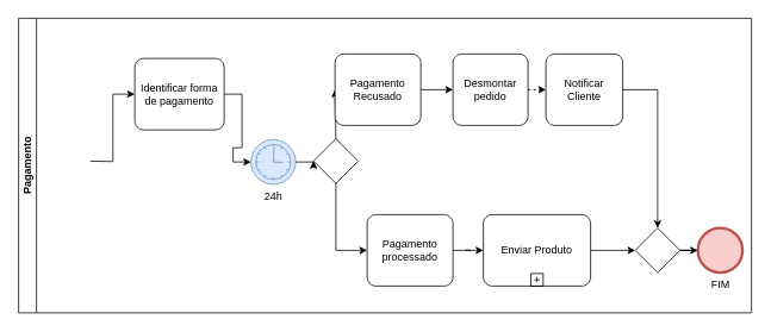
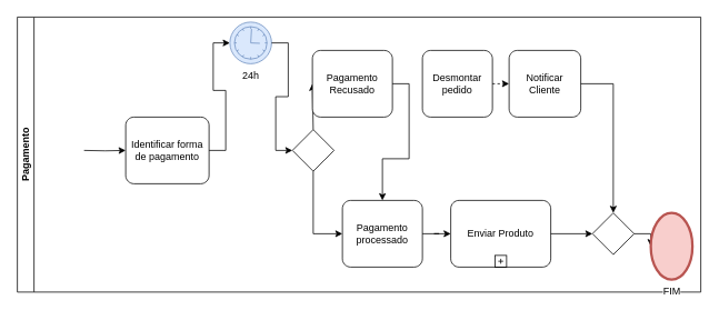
  <mxCell id="0" />
  <mxCell id="1" parent="0" />
  <mxCell id="2" value="Pagamento" style="swimlane;startSize=20;horizontal=0;html=1;whiteSpace=wrap;" vertex="1" parent="1"><mxGeometry y="20" width="820" height="330" as="geometry" x="20" /></mxCell>
- <mxCell id="3" value="Identificar forma de pagamento" style="points=[[0.25,0,0],[0.5,0,0],[0.75,0,0],[1,0.25,0],[1,0.5,0],[1,0.75,0],[0.75,1,0],[0.5,1,0],[0.25,1,0],[0,0.75,0],[0,0.5,0],[0,0.25,0]];shape=mxgraph.bpmn.task;whiteSpace=wrap;rectStyle=rounded;size=10;html=1;container=1;expand=0;collapsible=0;taskMarker=abstract;" vertex="1" parent="2"><mxGeometry x="130" y="45" width="100" height="80" as="geometry" /></mxCell>
- <mxCell id="4" value="24h" style="points=[[0.145,0.145,0],[0.5,0,0],[0.855,0.145,0],[1,0.5,0],[0.855,0.855,0],[0.5,1,0],[0.145,0.855,0],[0,0.5,0]];shape=mxgraph.bpmn.event;html=1;verticalLabelPosition=bottom;labelBackgroundColor=#ffffff;verticalAlign=top;align=center;perimeter=ellipsePerimeter;outlineConnect=0;aspect=fixed;outline=standard;symbol=timer;fillColor=#dae8fc;strokeColor=#6c8ebf;" vertex="1" parent="2"><mxGeometry x="260" y="136" width="50" height="50" as="geometry" /></mxCell>
+ <mxCell id="3" value="Identificar forma de pagamento" style="points=[[0.25,0,0],[0.5,0,0],[0.75,0,0],[1,0.25,0],[1,0.5,0],[1,0.75,0],[0.75,1,0],[0.5,1,0],[0.25,1,0],[0,0.75,0],[0,0.5,0],[0,0.25,0]];shape=mxgraph.bpmn.task;whiteSpace=wrap;rectStyle=rounded;size=10;html=1;container=1;expand=0;collapsible=0;taskMarker=abstract;" vertex="1" parent="2"><mxGeometry x="130" y="120" width="100" height="80" as="geometry" /></mxCell>
+ <mxCell id="4" value="24h" style="points=[[0.145,0.145,0],[0.5,0,0],[0.855,0.145,0],[1,0.5,0],[0.855,0.855,0],[0.5,1,0],[0.145,0.855,0],[0,0.5,0]];shape=mxgraph.bpmn.event;html=1;verticalLabelPosition=bottom;labelBackgroundColor=#ffffff;verticalAlign=top;align=center;perimeter=ellipsePerimeter;outlineConnect=0;aspect=fixed;outline=standard;symbol=timer;fillColor=#dae8fc;strokeColor=#6c8ebf;" vertex="1" parent="2"><mxGeometry x="255" y="6" width="50" height="50" as="geometry" /></mxCell>
  <mxCell id="5" style="edgeStyle=orthogonalEdgeStyle;rounded=0;orthogonalLoop=1;jettySize=auto;html=1;entryX=0;entryY=0.5;entryDx=0;entryDy=0;entryPerimeter=0;" edge="1" parent="2" target="3"><mxGeometry relative="1" as="geometry"><mxPoint x="80" y="160.0" as="sourcePoint" /></mxGeometry></mxCell>
  <mxCell id="6" value="Pagamento processado" style="points=[[0.25,0,0],[0.5,0,0],[0.75,0,0],[1,0.25,0],[1,0.5,0],[1,0.75,0],[0.75,1,0],[0.5,1,0],[0.25,1,0],[0,0.75,0],[0,0.5,0],[0,0.25,0]];shape=mxgraph.bpmn.task;whiteSpace=wrap;rectStyle=rounded;size=10;html=1;container=1;expand=0;collapsible=0;taskMarker=abstract;" vertex="1" parent="2"><mxGeometry x="390" y="220" width="96" height="80" as="geometry" /></mxCell>
  <mxCell id="7" value="" style="points=[[0.25,0.25,0],[0.5,0,0],[0.75,0.25,0],[1,0.5,0],[0.75,0.75,0],[0.5,1,0],[0.25,0.75,0],[0,0.5,0]];shape=mxgraph.bpmn.gateway2;html=1;verticalLabelPosition=bottom;labelBackgroundColor=#ffffff;verticalAlign=top;align=center;perimeter=rhombusPerimeter;outlineConnect=0;outline=none;symbol=none;" vertex="1" parent="2"><mxGeometry x="330" y="135" width="50" height="50" as="geometry" /></mxCell>
  <mxCell id="8" style="edgeStyle=orthogonalEdgeStyle;rounded=0;orthogonalLoop=1;jettySize=auto;html=1;entryX=0;entryY=0.5;entryDx=0;entryDy=0;entryPerimeter=0;" edge="1" parent="2" source="3" target="4"><mxGeometry relative="1" as="geometry"><mxPoint x="250" y="160" as="targetPoint" /></mxGeometry></mxCell>
  <mxCell id="9" style="edgeStyle=orthogonalEdgeStyle;rounded=0;orthogonalLoop=1;jettySize=auto;html=1;entryX=0;entryY=0.5;entryDx=0;entryDy=0;entryPerimeter=0;" edge="1" parent="2" source="4" target="7"><mxGeometry relative="1" as="geometry" /></mxCell>
  <mxCell id="10" style="edgeStyle=orthogonalEdgeStyle;rounded=0;orthogonalLoop=1;jettySize=auto;html=1;entryX=0;entryY=0.5;entryDx=0;entryDy=0;entryPerimeter=0;exitX=0.5;exitY=0;exitDx=0;exitDy=0;exitPerimeter=0;" edge="1" parent="2" source="7" target="12"><mxGeometry relative="1" as="geometry"><mxPoint x="380" y="80.0" as="targetPoint" /><Array as="points"><mxPoint x="355" y="80" /></Array></mxGeometry></mxCell>
  <mxCell id="11" style="edgeStyle=orthogonalEdgeStyle;rounded=0;orthogonalLoop=1;jettySize=auto;html=1;entryX=0;entryY=0.5;entryDx=0;entryDy=0;entryPerimeter=0;exitX=0.5;exitY=1;exitDx=0;exitDy=0;exitPerimeter=0;" edge="1" parent="2" source="7" target="6"><mxGeometry relative="1" as="geometry" /></mxCell>
  <mxCell id="12" value="Pagamento Recusado" style="points=[[0.25,0,0],[0.5,0,0],[0.75,0,0],[1,0.25,0],[1,0.5,0],[1,0.75,0],[0.75,1,0],[0.5,1,0],[0.25,1,0],[0,0.75,0],[0,0.5,0],[0,0.25,0]];shape=mxgraph.bpmn.task;whiteSpace=wrap;rectStyle=rounded;size=10;html=1;container=1;expand=0;collapsible=0;taskMarker=abstract;" vertex="1" parent="2"><mxGeometry x="354" y="40" width="96" height="80" as="geometry" /></mxCell>
  <mxCell id="13" value="Desmontar pedido" style="points=[[0.25,0,0],[0.5,0,0],[0.75,0,0],[1,0.25,0],[1,0.5,0],[1,0.75,0],[0.75,1,0],[0.5,1,0],[0.25,1,0],[0,0.75,0],[0,0.5,0],[0,0.25,0]];shape=mxgraph.bpmn.task;whiteSpace=wrap;rectStyle=rounded;size=10;html=1;container=1;expand=0;collapsible=0;taskMarker=abstract;" vertex="1" parent="2"><mxGeometry x="486" y="40" width="84" height="80" as="geometry" /></mxCell>
- <mxCell id="14" style="edgeStyle=orthogonalEdgeStyle;rounded=0;orthogonalLoop=1;jettySize=auto;html=1;entryX=0;entryY=0.5;entryDx=0;entryDy=0;entryPerimeter=0;exitX=1;exitY=0.5;exitDx=0;exitDy=0;exitPerimeter=0;" edge="1" parent="2" source="12" target="13"><mxGeometry relative="1" as="geometry"><mxPoint x="476" y="80.0" as="sourcePoint" /><mxPoint x="506" y="80.0" as="targetPoint" /></mxGeometry></mxCell>
+ <mxCell id="14" style="edgeStyle=orthogonalEdgeStyle;rounded=0;orthogonalLoop=1;jettySize=auto;html=1;exitX=1;exitY=0.5;exitDx=0;exitDy=0;exitPerimeter=0;" edge="1" parent="2" source="12" target="6"><mxGeometry relative="1" as="geometry"><mxPoint x="476" y="80.0" as="sourcePoint" /><mxPoint x="506" y="80.0" as="targetPoint" /></mxGeometry></mxCell>
  <mxCell id="15" value="Notificar Cliente" style="points=[[0.25,0,0],[0.5,0,0],[0.75,0,0],[1,0.25,0],[1,0.5,0],[1,0.75,0],[0.75,1,0],[0.5,1,0],[0.25,1,0],[0,0.75,0],[0,0.5,0],[0,0.25,0]];shape=mxgraph.bpmn.task;whiteSpace=wrap;rectStyle=rounded;size=10;html=1;container=1;expand=0;collapsible=0;taskMarker=abstract;" vertex="1" parent="2"><mxGeometry x="590" y="40" width="86" height="80" as="geometry" /></mxCell>
  <mxCell id="16" style="edgeStyle=orthogonalEdgeStyle;rounded=0;orthogonalLoop=1;jettySize=auto;html=1;exitX=1;exitY=0.5;exitDx=0;exitDy=0;exitPerimeter=0;entryX=0;entryY=0.5;entryDx=0;entryDy=0;entryPerimeter=0;dashed=1;" edge="1" parent="2" source="13" target="15"><mxGeometry relative="1" as="geometry"><mxPoint x="603" y="80" as="sourcePoint" /><mxPoint x="614.0" y="80.0" as="targetPoint" /></mxGeometry></mxCell>
  <mxCell id="17" value="Enviar Produto" style="points=[[0.25,0,0],[0.5,0,0],[0.75,0,0],[1,0.25,0],[1,0.5,0],[1,0.75,0],[0.75,1,0],[0.5,1,0],[0.25,1,0],[0,0.75,0],[0,0.5,0],[0,0.25,0]];shape=mxgraph.bpmn.task;whiteSpace=wrap;rectStyle=rounded;size=10;html=1;container=1;expand=0;collapsible=0;taskMarker=abstract;isLoopSub=1;" vertex="1" parent="2"><mxGeometry x="520" y="220" width="120" height="80" as="geometry" /></mxCell>
  <mxCell id="18" style="edgeStyle=orthogonalEdgeStyle;rounded=0;orthogonalLoop=1;jettySize=auto;html=1;entryX=0;entryY=0.5;entryDx=0;entryDy=0;entryPerimeter=0;" edge="1" parent="2" source="17" target="19"><mxGeometry relative="1" as="geometry" /></mxCell>
  <mxCell id="19" value="" style="points=[[0.25,0.25,0],[0.5,0,0],[0.75,0.25,0],[1,0.5,0],[0.75,0.75,0],[0.5,1,0],[0.25,0.75,0],[0,0.5,0]];shape=mxgraph.bpmn.gateway2;html=1;verticalLabelPosition=bottom;labelBackgroundColor=#ffffff;verticalAlign=top;align=center;perimeter=rhombusPerimeter;outlineConnect=0;outline=none;symbol=none;" vertex="1" parent="2"><mxGeometry x="690" y="235" width="50" height="50" as="geometry" /></mxCell>
  <mxCell id="20" style="edgeStyle=orthogonalEdgeStyle;rounded=0;orthogonalLoop=1;jettySize=auto;html=1;entryX=0;entryY=0.5;entryDx=0;entryDy=0;entryPerimeter=0;" edge="1" parent="2" source="19" target="21"><mxGeometry relative="1" as="geometry" /></mxCell>
- <mxCell id="21" value="FIM" style="points=[[0.145,0.145,0],[0.5,0,0],[0.855,0.145,0],[1,0.5,0],[0.855,0.855,0],[0.5,1,0],[0.145,0.855,0],[0,0.5,0]];shape=mxgraph.bpmn.event;html=1;verticalLabelPosition=bottom;labelBackgroundColor=#ffffff;verticalAlign=top;align=center;perimeter=ellipsePerimeter;outlineConnect=0;aspect=fixed;outline=end;symbol=terminate2;fillColor=#f8cecc;strokeColor=#b85450;" vertex="1" parent="2"><mxGeometry x="760" y="235" width="50" height="50" as="geometry" /></mxCell>
+ <mxCell id="21" value="FIM" style="points=[[0.145,0.145,0],[0.5,0,0],[0.855,0.145,0],[1,0.5,0],[0.855,0.855,0],[0.5,1,0],[0.145,0.855,0],[0,0.5,0]];shape=mxgraph.bpmn.event;html=1;verticalLabelPosition=bottom;labelBackgroundColor=#ffffff;verticalAlign=top;align=center;perimeter=ellipsePerimeter;outlineConnect=0;aspect=fixed;outline=end;symbol=terminate2;fillColor=#f8cecc;strokeColor=#b85450;" vertex="1" parent="2"><mxGeometry x="760" y="235" width="50" height="80" as="geometry" /></mxCell>
  <mxCell id="22" style="edgeStyle=orthogonalEdgeStyle;rounded=0;orthogonalLoop=1;jettySize=auto;html=1;" edge="1" parent="2" source="6" target="17"><mxGeometry relative="1" as="geometry" /></mxCell>
  <mxCell id="23" style="edgeStyle=orthogonalEdgeStyle;rounded=0;orthogonalLoop=1;jettySize=auto;html=1;entryX=0.5;entryY=0;entryDx=0;entryDy=0;entryPerimeter=0;" edge="1" parent="2" source="15" target="19"><mxGeometry relative="1" as="geometry" /></mxCell>
